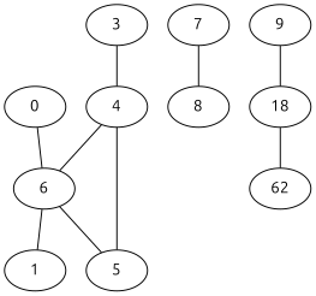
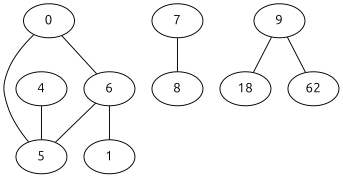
  strict graph {
    fontname=Ubuntu
    node [fontname=Ubuntu]
    edge [fontname=Ubuntu]
    0
    6
    5
    1
-   3
    4
    7
    8
    n9 [label=18]
    9
    n11 [label=62]
    0 -- 6
+   0 -- 5
    6 -- 5
    6 -- 1
-   3 -- 4
-   4 -- 6
    4 -- 5
    7 -- 8
    9 -- n9
-   n9 -- n11
+   9 -- n11
  }
